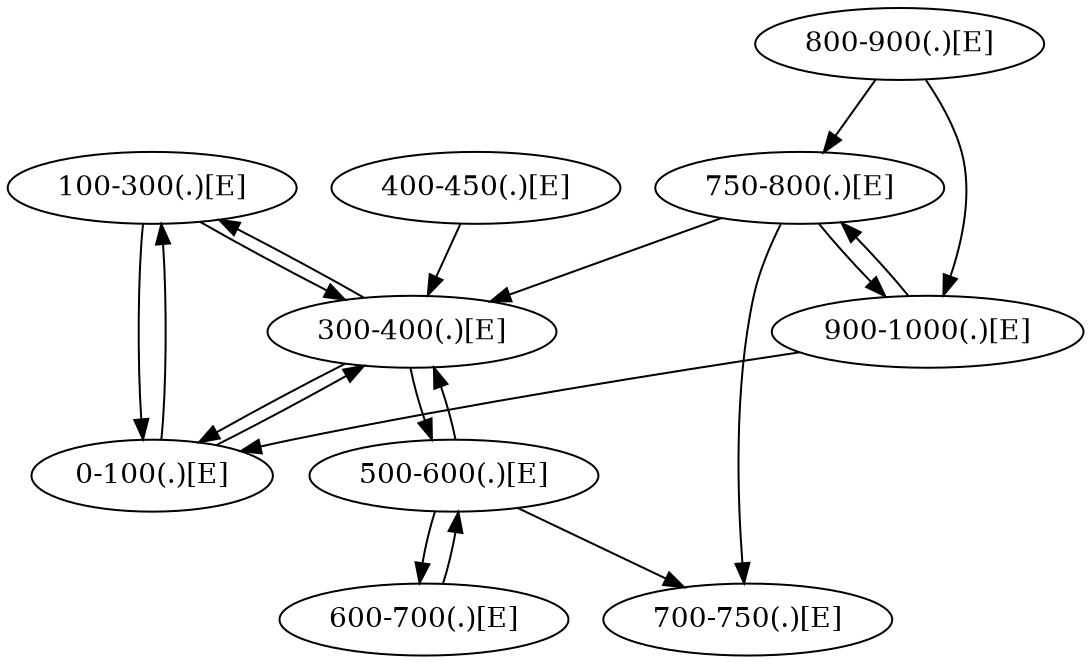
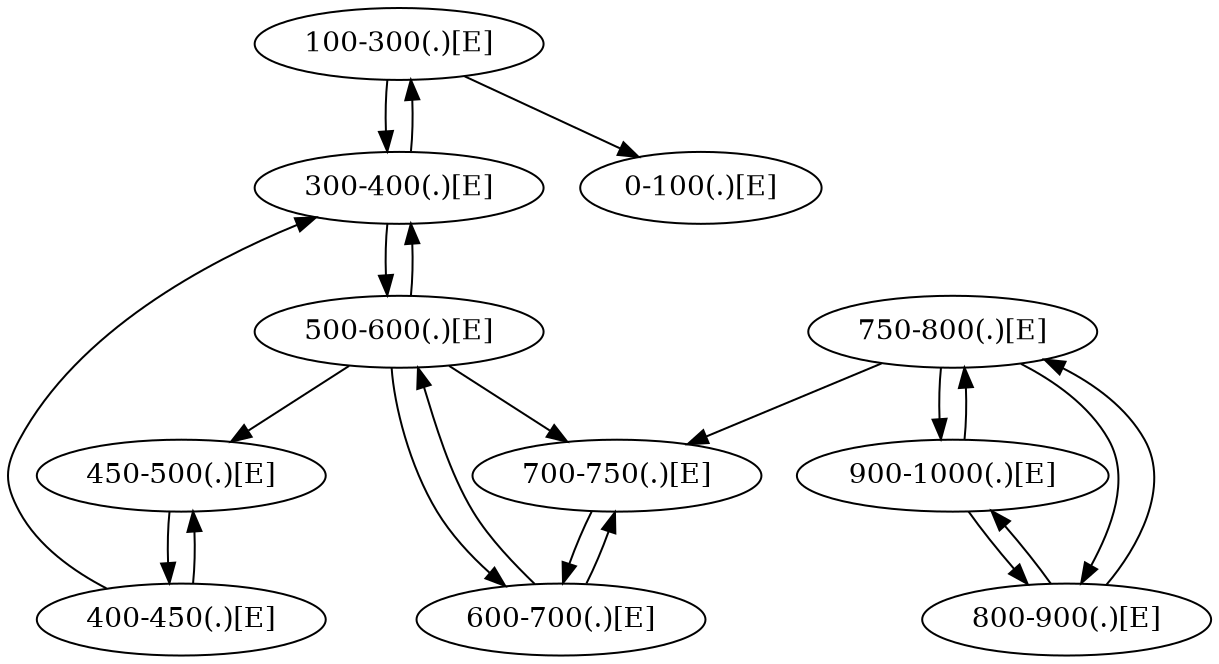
  strict digraph {
    node [data="[ID=G3.1,cov=0.10,-],[ID=G2.1,cov=0.10,+],[ID=G4.1,cov=0.10,-],[ID=G1.1,cov=0.10,+]"]
    "100-300(.)[E]" [data="[ID=G2.1,cov=0.20,+],[ID=G4.1,cov=0.20,-]"]
    "300-400(.)[E]"
    "500-600(.)[E]" [data="[ID=G3.1,cov=0.10,-],[ID=G2.1,cov=0.10,+],[ID=G4.1,cov=0.10,-],[ID=G1.1,cov=0.10,+],[ID=G6.1,cov=0.10,-],[ID=G5.1,cov=0.10,+]"]
    "0-100(.)[E]"
    "700-750(.)[E]" [data="[ID=G3.1,cov=0.05,-],[ID=G2.1,cov=0.05,+],[ID=G4.1,cov=0.05,-],[ID=G1.1,cov=0.05,+],[ID=G6.1,cov=0.05,-],[ID=G5.1,cov=0.05,+],[ID=G7.1,cov=0.05,.]"]
    "600-700(.)[E]" [data="[ID=G2.1,cov=0.10,+],[ID=G4.1,cov=0.10,-],[ID=G6.1,cov=0.10,-],[ID=G5.1,cov=0.10,+]"]
+   "450-500(.)[E]" [data="[ID=G2.1,cov=0.05,+],[ID=G4.1,cov=0.05,-],[ID=G6.1,cov=0.05,-],[ID=G5.1,cov=0.05,+]"]
    "400-450(.)[E]" [data="[ID=G2.1,cov=0.05,+],[ID=G4.1,cov=0.05,-]"]
    "750-800(.)[E]" [data="[ID=G3.1,cov=0.05,-],[ID=G2.1,cov=0.05,+],[ID=G4.1,cov=0.05,-],[ID=G1.1,cov=0.05,+],[ID=G7.1,cov=0.05,.]"]
    "900-1000(.)[E]" [data="[ID=G3.1,cov=0.10,-],[ID=G2.1,cov=0.10,+],[ID=G4.1,cov=0.10,-],[ID=G1.1,cov=0.10,+],[ID=G7.1,cov=0.10,.]"]
    "800-900(.)[E]" [data="[ID=G2.1,cov=0.10,+],[ID=G4.1,cov=0.10,-]"]
    "100-300(.)[E]" -> "300-400(.)[E]"
    "100-300(.)[E]" -> "0-100(.)[E]"
    "300-400(.)[E]" -> "100-300(.)[E]"
    "300-400(.)[E]" -> "500-600(.)[E]"
-   "300-400(.)[E]" -> "0-100(.)[E]"
    "500-600(.)[E]" -> "300-400(.)[E]"
    "500-600(.)[E]" -> "700-750(.)[E]"
    "500-600(.)[E]" -> "600-700(.)[E]"
-   "0-100(.)[E]" -> "100-300(.)[E]"
-   "0-100(.)[E]" -> "300-400(.)[E]"
+   "500-600(.)[E]" -> "450-500(.)[E]"
+   "700-750(.)[E]" -> "600-700(.)[E]"
    "600-700(.)[E]" -> "500-600(.)[E]"
+   "600-700(.)[E]" -> "700-750(.)[E]"
+   "450-500(.)[E]" -> "400-450(.)[E]"
    "400-450(.)[E]" -> "300-400(.)[E]"
+   "400-450(.)[E]" -> "450-500(.)[E]"
    "750-800(.)[E]" -> "700-750(.)[E]"
    "750-800(.)[E]" -> "900-1000(.)[E]"
-   "750-800(.)[E]" -> "300-400(.)[E]"
+   "750-800(.)[E]" -> "800-900(.)[E]"
    "900-1000(.)[E]" -> "750-800(.)[E]"
-   "900-1000(.)[E]" -> "0-100(.)[E]"
+   "900-1000(.)[E]" -> "800-900(.)[E]"
    "800-900(.)[E]" -> "750-800(.)[E]"
    "800-900(.)[E]" -> "900-1000(.)[E]"
  }
